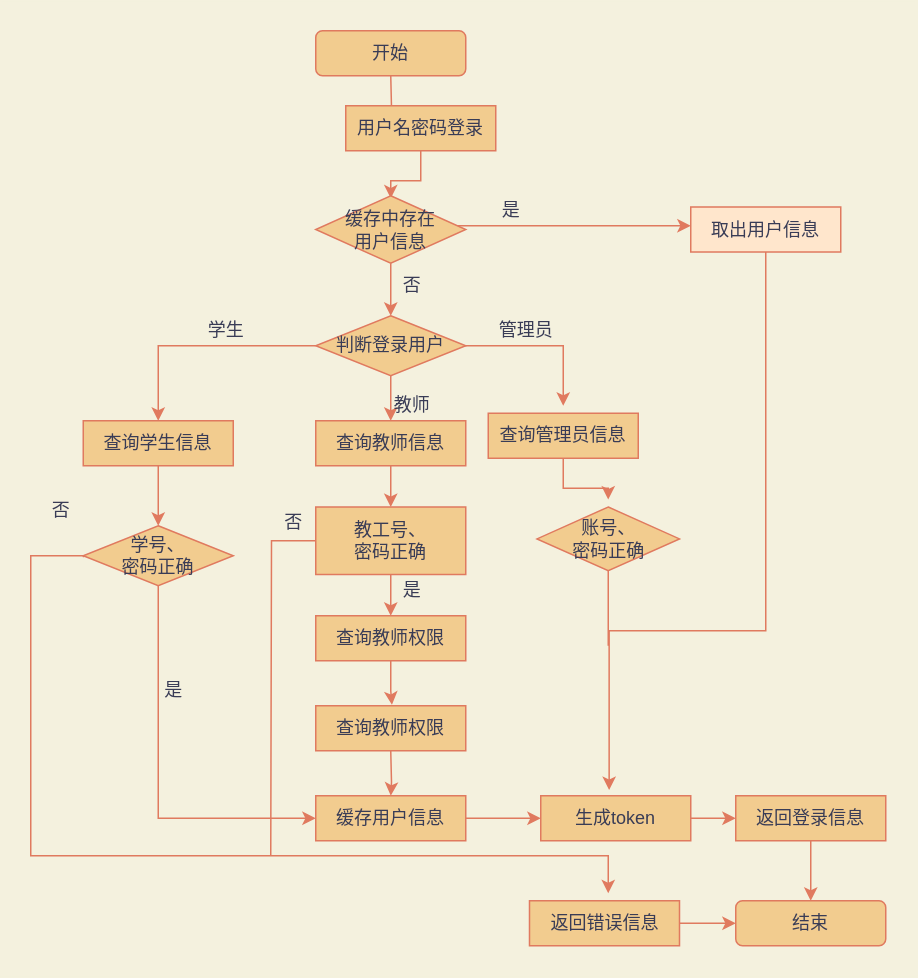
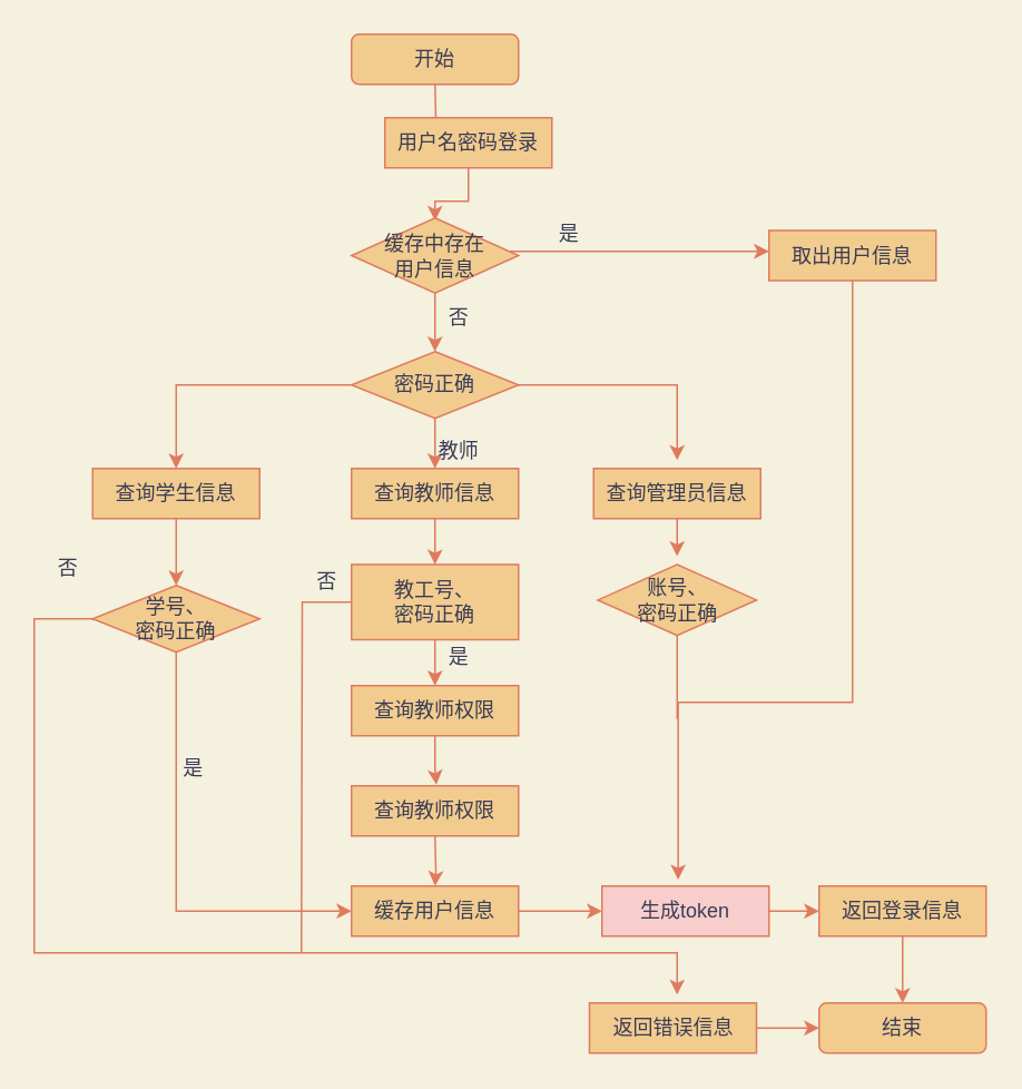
  <mxCell id="0" />
  <mxCell id="1" parent="0" />
  <mxCell id="2" value="" style="edgeStyle=orthogonalEdgeStyle;rounded=0;orthogonalLoop=1;jettySize=auto;html=1;strokeColor=#E07A5F;fontColor=#393C56;labelBackgroundColor=#F4F1DE;" parent="1" target="4" edge="1"><mxGeometry relative="1" as="geometry"><mxPoint x="260" y="50" as="sourcePoint" /></mxGeometry></mxCell>
  <mxCell id="3" value="" style="edgeStyle=orthogonalEdgeStyle;rounded=0;orthogonalLoop=1;jettySize=auto;html=1;strokeColor=#E07A5F;fontColor=#393C56;entryX=0.5;entryY=0.04;entryDx=0;entryDy=0;entryPerimeter=0;labelBackgroundColor=#F4F1DE;" parent="1" source="4" target="7" edge="1"><mxGeometry relative="1" as="geometry"><mxPoint x="260" y="120" as="targetPoint" /></mxGeometry></mxCell>
  <mxCell id="4" value="用户名密码登录" style="whiteSpace=wrap;html=1;strokeWidth=1;fillColor=#F2CC8F;strokeColor=#E07A5F;fontColor=#393C56;" parent="1" vertex="1"><mxGeometry x="230" y="70" width="100" height="30" as="geometry" /></mxCell>
  <mxCell id="5" value="" style="edgeStyle=orthogonalEdgeStyle;rounded=0;orthogonalLoop=1;jettySize=auto;html=1;strokeColor=#E07A5F;fontColor=#393C56;labelBackgroundColor=#F4F1DE;" parent="1" source="7" target="9" edge="1"><mxGeometry relative="1" as="geometry"><Array as="points"><mxPoint x="350" y="150" /><mxPoint x="350" y="150" /></Array></mxGeometry></mxCell>
  <mxCell id="6" value="" style="edgeStyle=orthogonalEdgeStyle;rounded=0;orthogonalLoop=1;jettySize=auto;html=1;strokeColor=#E07A5F;fontColor=#393C56;labelBackgroundColor=#F4F1DE;" parent="1" source="7" edge="1"><mxGeometry relative="1" as="geometry"><mxPoint x="260" y="210" as="targetPoint" /></mxGeometry></mxCell>
  <mxCell id="7" value="缓存中存在&lt;br&gt;用户信息" style="rhombus;whiteSpace=wrap;html=1;strokeWidth=1;fillColor=#F2CC8F;strokeColor=#E07A5F;fontColor=#393C56;" parent="1" vertex="1"><mxGeometry x="210" y="130" width="100" height="45" as="geometry" /></mxCell>
  <mxCell id="8" value="" style="edgeStyle=orthogonalEdgeStyle;rounded=0;orthogonalLoop=1;jettySize=auto;html=1;strokeColor=#E07A5F;fontColor=#393C56;entryX=0.456;entryY=-0.127;entryDx=0;entryDy=0;entryPerimeter=0;labelBackgroundColor=#F4F1DE;" parent="1" source="9" target="12" edge="1"><mxGeometry relative="1" as="geometry"><mxPoint x="406" y="520" as="targetPoint" /><Array as="points"><mxPoint x="510" y="420" /><mxPoint x="406" y="420" /></Array></mxGeometry></mxCell>
- <mxCell id="9" value="取出用户信息" style="whiteSpace=wrap;html=1;strokeWidth=1;fillColor=#ffe6cc;strokeColor=#E07A5F;fontColor=#393C56;" parent="1" vertex="1"><mxGeometry x="460" y="137.5" width="100" height="30" as="geometry" /></mxCell>
+ <mxCell id="9" value="取出用户信息" style="whiteSpace=wrap;html=1;strokeWidth=1;fillColor=#F2CC8F;strokeColor=#E07A5F;fontColor=#393C56;" parent="1" vertex="1"><mxGeometry x="460" y="137.5" width="100" height="30" as="geometry" /></mxCell>
  <mxCell id="10" value="是" style="text;html=1;align=center;verticalAlign=middle;resizable=0;points=[];autosize=1;strokeColor=none;fillColor=none;fontColor=#393C56;" parent="1" vertex="1"><mxGeometry x="325" y="130" width="30" height="20" as="geometry" /></mxCell>
  <mxCell id="11" value="" style="edgeStyle=orthogonalEdgeStyle;rounded=0;orthogonalLoop=1;jettySize=auto;html=1;strokeColor=#E07A5F;fontColor=#393C56;labelBackgroundColor=#F4F1DE;" parent="1" source="12" target="14" edge="1"><mxGeometry relative="1" as="geometry" /></mxCell>
- <mxCell id="12" value="生成token" style="whiteSpace=wrap;html=1;strokeWidth=1;fillColor=#F2CC8F;strokeColor=#E07A5F;fontColor=#393C56;" parent="1" vertex="1"><mxGeometry x="360" y="530" width="100" height="30" as="geometry" /></mxCell>
+ <mxCell id="12" value="生成token" style="whiteSpace=wrap;html=1;strokeWidth=1;fillColor=#f8cecc;strokeColor=#E07A5F;fontColor=#393C56;" parent="1" vertex="1"><mxGeometry x="360" y="530" width="100" height="30" as="geometry" /></mxCell>
  <mxCell id="13" value="" style="edgeStyle=orthogonalEdgeStyle;curved=0;rounded=1;sketch=0;orthogonalLoop=1;jettySize=auto;html=1;fontColor=#393C56;strokeColor=#E07A5F;fillColor=#F2CC8F;labelBackgroundColor=#F4F1DE;" parent="1" source="14" target="50" edge="1"><mxGeometry relative="1" as="geometry" /></mxCell>
  <mxCell id="14" value="返回登录信息" style="whiteSpace=wrap;html=1;strokeWidth=1;fillColor=#F2CC8F;strokeColor=#E07A5F;fontColor=#393C56;" parent="1" vertex="1"><mxGeometry x="490" y="530" width="100" height="30" as="geometry" /></mxCell>
  <mxCell id="15" value="否" style="text;html=1;align=center;verticalAlign=middle;resizable=0;points=[];autosize=1;strokeColor=none;fillColor=none;fontColor=#393C56;" parent="1" vertex="1"><mxGeometry x="259" y="180" width="30" height="20" as="geometry" /></mxCell>
  <mxCell id="16" value="" style="edgeStyle=orthogonalEdgeStyle;rounded=0;orthogonalLoop=1;jettySize=auto;html=1;strokeColor=#E07A5F;fontColor=#393C56;labelBackgroundColor=#F4F1DE;" parent="1" source="19" edge="1"><mxGeometry relative="1" as="geometry"><mxPoint x="260" y="280" as="targetPoint" /></mxGeometry></mxCell>
  <mxCell id="17" value="" style="edgeStyle=orthogonalEdgeStyle;rounded=0;orthogonalLoop=1;jettySize=auto;html=1;strokeColor=#E07A5F;fontColor=#393C56;labelBackgroundColor=#F4F1DE;" parent="1" source="19" target="28" edge="1"><mxGeometry relative="1" as="geometry" /></mxCell>
  <mxCell id="18" value="" style="edgeStyle=orthogonalEdgeStyle;rounded=0;orthogonalLoop=1;jettySize=auto;html=1;endArrow=classic;endFill=1;sourcePerimeterSpacing=-9;targetPerimeterSpacing=5;strokeColor=#E07A5F;fontColor=#393C56;labelBackgroundColor=#F4F1DE;" parent="1" source="19" target="45" edge="1"><mxGeometry relative="1" as="geometry" /></mxCell>
- <mxCell id="19" value="判断登录用户" style="rhombus;whiteSpace=wrap;html=1;strokeWidth=1;fillColor=#F2CC8F;strokeColor=#E07A5F;fontColor=#393C56;" parent="1" vertex="1"><mxGeometry x="210" y="210" width="100" height="40" as="geometry" /></mxCell>
+ <mxCell id="19" value="密码正确" style="rhombus;whiteSpace=wrap;html=1;strokeWidth=1;fillColor=#F2CC8F;strokeColor=#E07A5F;fontColor=#393C56;" parent="1" vertex="1"><mxGeometry x="210" y="210" width="100" height="40" as="geometry" /></mxCell>
  <mxCell id="20" value="" style="edgeStyle=orthogonalEdgeStyle;rounded=0;orthogonalLoop=1;jettySize=auto;html=1;strokeColor=#E07A5F;fontColor=#393C56;labelBackgroundColor=#F4F1DE;" parent="1" source="22" target="25" edge="1"><mxGeometry relative="1" as="geometry" /></mxCell>
  <mxCell id="21" value="" style="edgeStyle=orthogonalEdgeStyle;rounded=0;orthogonalLoop=1;jettySize=auto;html=1;strokeColor=#E07A5F;fontColor=#393C56;endArrow=none;endFill=0;labelBackgroundColor=#F4F1DE;" parent="1" source="22" edge="1"><mxGeometry relative="1" as="geometry"><mxPoint x="180" y="570" as="targetPoint" /></mxGeometry></mxCell>
  <mxCell id="22" value="教工号、&lt;br&gt;密码正确" style="whiteSpace=wrap;html=1;strokeWidth=1;fillColor=#F2CC8F;strokeColor=#E07A5F;fontColor=#393C56;rounded=0;" parent="1" vertex="1"><mxGeometry x="210" y="337.5" width="100" height="45" as="geometry" /></mxCell>
  <mxCell id="23" value="" style="edgeStyle=orthogonalEdgeStyle;rounded=0;orthogonalLoop=1;jettySize=auto;html=1;strokeColor=#E07A5F;fontColor=#393C56;labelBackgroundColor=#F4F1DE;" parent="1" target="35" edge="1"><mxGeometry relative="1" as="geometry"><mxPoint x="260" y="500" as="sourcePoint" /></mxGeometry></mxCell>
  <mxCell id="24" value="" style="edgeStyle=orthogonalEdgeStyle;rounded=0;orthogonalLoop=1;jettySize=auto;html=1;endArrow=classic;endFill=1;sourcePerimeterSpacing=-9;targetPerimeterSpacing=5;entryX=0.508;entryY=-0.02;entryDx=0;entryDy=0;entryPerimeter=0;strokeColor=#E07A5F;fontColor=#393C56;labelBackgroundColor=#F4F1DE;" parent="1" source="25" target="43" edge="1"><mxGeometry relative="1" as="geometry" /></mxCell>
  <mxCell id="25" value="查询教师权限" style="whiteSpace=wrap;html=1;strokeWidth=1;fillColor=#F2CC8F;strokeColor=#E07A5F;fontColor=#393C56;" parent="1" vertex="1"><mxGeometry x="210" y="410" width="100" height="30" as="geometry" /></mxCell>
  <mxCell id="26" value="是" style="text;html=1;align=center;verticalAlign=middle;resizable=0;points=[];autosize=1;strokeColor=none;fillColor=none;fontColor=#393C56;" parent="1" vertex="1"><mxGeometry x="259" y="382.5" width="30" height="20" as="geometry" /></mxCell>
  <mxCell id="27" value="" style="edgeStyle=orthogonalEdgeStyle;rounded=0;orthogonalLoop=1;jettySize=auto;html=1;strokeColor=#E07A5F;fontColor=#393C56;labelBackgroundColor=#F4F1DE;" parent="1" source="28" target="33" edge="1"><mxGeometry relative="1" as="geometry" /></mxCell>
  <mxCell id="28" value="查询学生信息" style="whiteSpace=wrap;html=1;strokeWidth=1;fillColor=#F2CC8F;strokeColor=#E07A5F;fontColor=#393C56;" parent="1" vertex="1"><mxGeometry x="55" y="280" width="100" height="30" as="geometry" /></mxCell>
  <mxCell id="29" value="" style="edgeStyle=orthogonalEdgeStyle;rounded=0;orthogonalLoop=1;jettySize=auto;html=1;strokeColor=#E07A5F;fontColor=#393C56;labelBackgroundColor=#F4F1DE;" parent="1" source="30" target="22" edge="1"><mxGeometry relative="1" as="geometry" /></mxCell>
  <mxCell id="30" value="查询教师信息" style="whiteSpace=wrap;html=1;strokeWidth=1;fillColor=#F2CC8F;strokeColor=#E07A5F;fontColor=#393C56;" parent="1" vertex="1"><mxGeometry x="210" y="280" width="100" height="30" as="geometry" /></mxCell>
  <mxCell id="31" value="" style="edgeStyle=orthogonalEdgeStyle;rounded=0;orthogonalLoop=1;jettySize=auto;html=1;strokeColor=#E07A5F;fontColor=#393C56;labelBackgroundColor=#F4F1DE;" parent="1" source="33" target="35" edge="1"><mxGeometry relative="1" as="geometry"><Array as="points"><mxPoint x="105" y="545" /></Array></mxGeometry></mxCell>
  <mxCell id="32" value="" style="edgeStyle=orthogonalEdgeStyle;rounded=0;orthogonalLoop=1;jettySize=auto;html=1;strokeColor=#E07A5F;fontColor=#393C56;exitX=0.002;exitY=0.525;exitDx=0;exitDy=0;exitPerimeter=0;targetPerimeterSpacing=5;sourcePerimeterSpacing=-9;labelBackgroundColor=#F4F1DE;" parent="1" source="33" target="38" edge="1"><mxGeometry relative="1" as="geometry"><mxPoint x="210" y="600" as="targetPoint" /><Array as="points"><mxPoint x="55" y="370" /><mxPoint x="20" y="370" /><mxPoint x="20" y="570" /><mxPoint x="405" y="570" /></Array></mxGeometry></mxCell>
  <mxCell id="33" value="学号、&lt;br&gt;密码正确" style="rhombus;whiteSpace=wrap;html=1;strokeWidth=1;fillColor=#F2CC8F;strokeColor=#E07A5F;fontColor=#393C56;" parent="1" vertex="1"><mxGeometry x="55" y="350" width="100" height="40" as="geometry" /></mxCell>
  <mxCell id="34" value="" style="edgeStyle=orthogonalEdgeStyle;rounded=0;orthogonalLoop=1;jettySize=auto;html=1;strokeColor=#E07A5F;fontColor=#393C56;labelBackgroundColor=#F4F1DE;" parent="1" source="35" target="12" edge="1"><mxGeometry relative="1" as="geometry" /></mxCell>
  <mxCell id="35" value="缓存用户信息" style="whiteSpace=wrap;html=1;strokeWidth=1;fillColor=#F2CC8F;strokeColor=#E07A5F;fontColor=#393C56;" parent="1" vertex="1"><mxGeometry x="210" y="530" width="100" height="30" as="geometry" /></mxCell>
  <mxCell id="36" value="是" style="text;html=1;align=center;verticalAlign=middle;resizable=0;points=[];autosize=1;strokeColor=none;fillColor=none;fontColor=#393C56;" parent="1" vertex="1"><mxGeometry x="100" y="450" width="30" height="20" as="geometry" /></mxCell>
  <mxCell id="37" value="" style="edgeStyle=orthogonalEdgeStyle;curved=0;rounded=1;sketch=0;orthogonalLoop=1;jettySize=auto;html=1;fontColor=#393C56;strokeColor=#E07A5F;fillColor=#F2CC8F;labelBackgroundColor=#F4F1DE;" parent="1" source="38" target="50" edge="1"><mxGeometry relative="1" as="geometry" /></mxCell>
  <mxCell id="38" value="返回错误信息" style="whiteSpace=wrap;html=1;strokeWidth=1;fillColor=#F2CC8F;strokeColor=#E07A5F;fontColor=#393C56;" parent="1" vertex="1"><mxGeometry x="352.5" y="600" width="100" height="30" as="geometry" /></mxCell>
  <mxCell id="39" value="否" style="text;html=1;align=center;verticalAlign=middle;resizable=0;points=[];autosize=1;strokeColor=none;fillColor=none;fontColor=#393C56;" parent="1" vertex="1"><mxGeometry x="180" y="337.5" width="30" height="20" as="geometry" /></mxCell>
  <mxCell id="40" value="否" style="text;html=1;align=center;verticalAlign=middle;resizable=0;points=[];autosize=1;strokeColor=none;fillColor=none;fontColor=#393C56;" parent="1" vertex="1"><mxGeometry x="25" y="330" width="30" height="20" as="geometry" /></mxCell>
  <mxCell id="41" value="教师" style="text;html=1;align=center;verticalAlign=middle;resizable=0;points=[];autosize=1;strokeColor=none;fillColor=none;fontColor=#393C56;" parent="1" vertex="1"><mxGeometry x="254" y="260" width="40" height="20" as="geometry" /></mxCell>
- <mxCell id="42" value="学生" style="text;html=1;align=center;verticalAlign=middle;resizable=0;points=[];autosize=1;strokeColor=none;fillColor=none;fontColor=#393C56;" parent="1" vertex="1"><mxGeometry x="130" y="210" width="40" height="20" as="geometry" /></mxCell>
  <mxCell id="43" value="查询教师权限" style="whiteSpace=wrap;html=1;strokeWidth=1;fillColor=#F2CC8F;strokeColor=#E07A5F;fontColor=#393C56;" parent="1" vertex="1"><mxGeometry x="210" y="470" width="100" height="30" as="geometry" /></mxCell>
  <mxCell id="44" value="" style="edgeStyle=orthogonalEdgeStyle;rounded=0;orthogonalLoop=1;jettySize=auto;html=1;endArrow=classic;endFill=1;sourcePerimeterSpacing=-9;targetPerimeterSpacing=5;strokeColor=#E07A5F;fontColor=#393C56;labelBackgroundColor=#F4F1DE;" parent="1" source="45" target="48" edge="1"><mxGeometry relative="1" as="geometry" /></mxCell>
- <mxCell id="45" value="查询管理员信息" style="whiteSpace=wrap;html=1;fontColor=#393C56;strokeColor=#E07A5F;strokeWidth=1;fillColor=#F2CC8F;" parent="1" vertex="1"><mxGeometry x="325" y="275" width="100" height="30" as="geometry" /></mxCell>
- <mxCell id="46" value="管理员" style="text;html=1;align=center;verticalAlign=middle;resizable=0;points=[];autosize=1;strokeColor=none;fillColor=none;fontColor=#393C56;" parent="1" vertex="1"><mxGeometry x="325" y="210" width="50" height="20" as="geometry" /></mxCell>
+ <mxCell id="45" value="查询管理员信息" style="whiteSpace=wrap;html=1;fontColor=#393C56;strokeColor=#E07A5F;strokeWidth=1;fillColor=#F2CC8F;" parent="1" vertex="1"><mxGeometry x="355" y="280" width="100" height="30" as="geometry" /></mxCell>
  <mxCell id="47" value="" style="edgeStyle=orthogonalEdgeStyle;rounded=0;orthogonalLoop=1;jettySize=auto;html=1;endArrow=none;endFill=0;sourcePerimeterSpacing=-9;targetPerimeterSpacing=5;strokeColor=#E07A5F;fontColor=#393C56;labelBackgroundColor=#F4F1DE;" parent="1" source="48" edge="1"><mxGeometry relative="1" as="geometry"><mxPoint x="405" y="430" as="targetPoint" /></mxGeometry></mxCell>
  <mxCell id="48" value="账号、&lt;br&gt;密码正确" style="rhombus;whiteSpace=wrap;html=1;fontColor=#393C56;strokeColor=#E07A5F;strokeWidth=1;fillColor=#F2CC8F;" parent="1" vertex="1"><mxGeometry x="357.5" y="337.5" width="95" height="42.5" as="geometry" /></mxCell>
  <mxCell id="49" value="开始" style="rounded=1;whiteSpace=wrap;html=1;sketch=0;fontColor=#393C56;strokeColor=#E07A5F;fillColor=#F2CC8F;" parent="1" vertex="1"><mxGeometry x="210" y="20" width="100" height="30" as="geometry" /></mxCell>
  <mxCell id="50" value="结束" style="rounded=1;whiteSpace=wrap;html=1;sketch=0;fontColor=#393C56;strokeColor=#E07A5F;fillColor=#F2CC8F;" parent="1" vertex="1"><mxGeometry x="490" y="600" width="100" height="30" as="geometry" /></mxCell>
